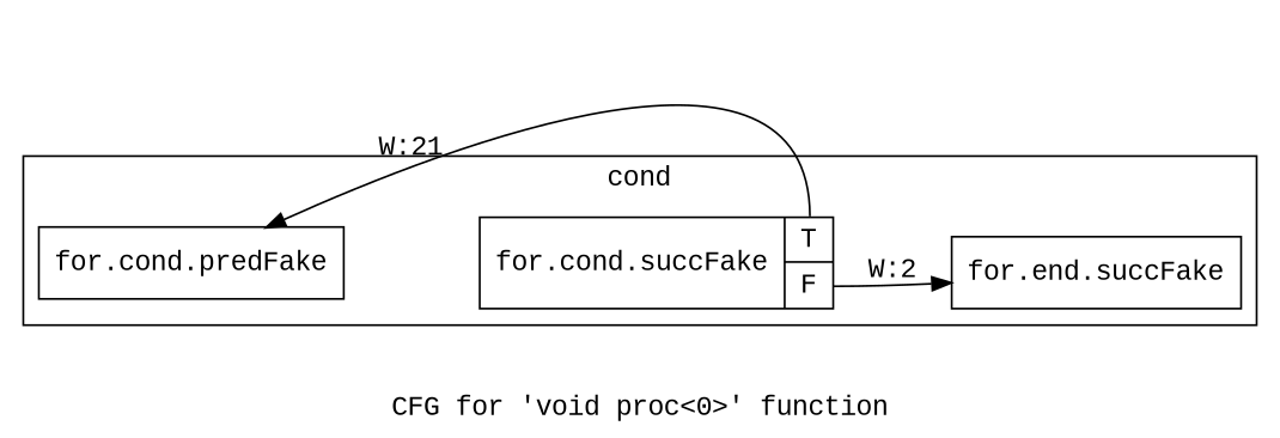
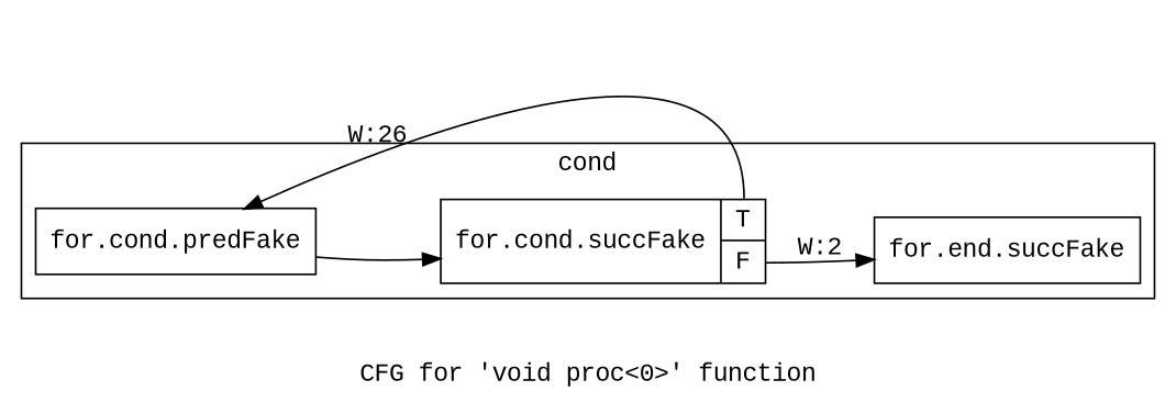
  digraph {
    fontname="Liberation Mono"
    label="CFG for 'void proc\<0\>' function"
    rankdir=LR
    node [filename="../../../test.cpp" fontname="Liberation Mono" linenumber=29 shape=record]
    edge [filename="../../../test.cpp" fontname="Liberation Mono"]
    n1 [label="{for.cond.predFake}"]
    n2 [label="{for.cond.succFake|{<s0>T|<s1>F}}"]
    n3 [label="{for.end.succFake}" linenumber=37]
    subgraph cluster_1 {
      invocationtime=1
      label=cond
      tripcount=25
      n1
      n2
      n3
    }
-   n2 -> n1 [execusionnum=25 label="W:21" tailport=s0]
+   n1 -> n2 [execusionnum=26]
+   n2 -> n1 [execusionnum=25 label="W:26" tailport=s0]
    n2 -> n3 [execusionnum=1 label="W:2" tailport=s1]
  }
